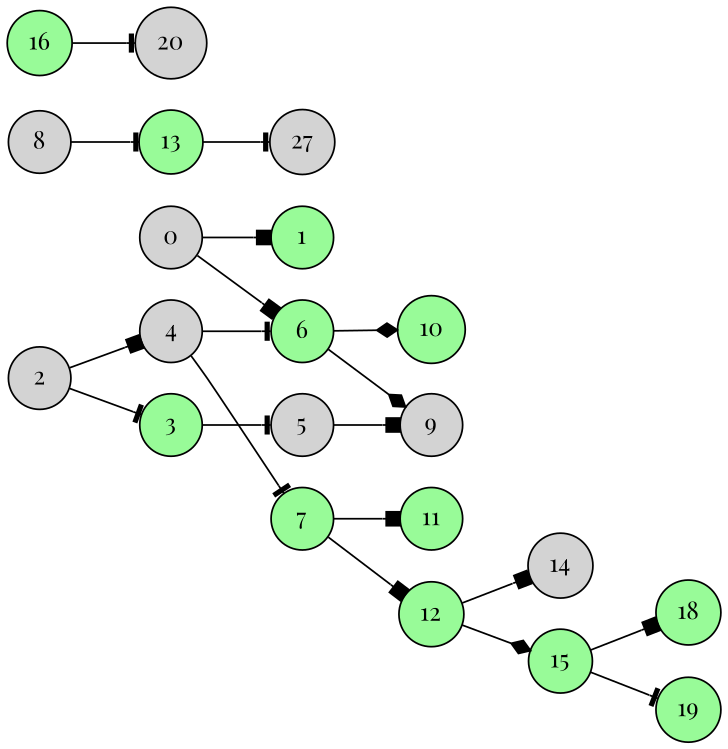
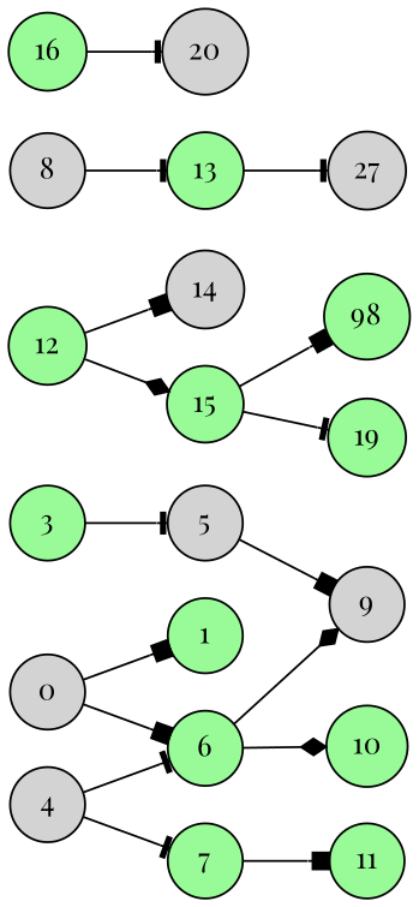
  strict digraph {
    fontname="Playfair Display"
    rankdir=LR
    node [fillcolor=palegreen fontname="Playfair Display" shape=circle style=filled]
    edge [arrowhead=box fontname="Playfair Display"]
    0 [fillcolor=lightgrey]
    1
    6
-   2 [fillcolor=lightgrey]
    3
    4 [fillcolor=lightgrey]
    5 [fillcolor=lightgrey]
    7
    9 [fillcolor=lightgrey]
    10
    11
    12
    8 [fillcolor=lightgrey]
    13
    14 [fillcolor=lightgrey]
    15
    n17 [fillcolor=lightgrey label=27]
-   18
+   18 [label=98]
    19
    20 [fillcolor=lightgrey]
    16
    0 -> 1
    0 -> 6
    6 -> 9 [arrowhead=diamond]
    6 -> 10 [arrowhead=diamond]
-   2 -> 3 [arrowhead=tee]
-   2 -> 4
    3 -> 5 [arrowhead=tee]
    4 -> 6 [arrowhead=tee]
    4 -> 7 [arrowhead=tee]
    5 -> 9
    7 -> 11
-   7 -> 12
    12 -> 14
    12 -> 15 [arrowhead=diamond]
    8 -> 13 [arrowhead=tee]
    13 -> n17 [arrowhead=tee]
    15 -> 18
    15 -> 19 [arrowhead=tee]
    16 -> 20 [arrowhead=tee]
  }
